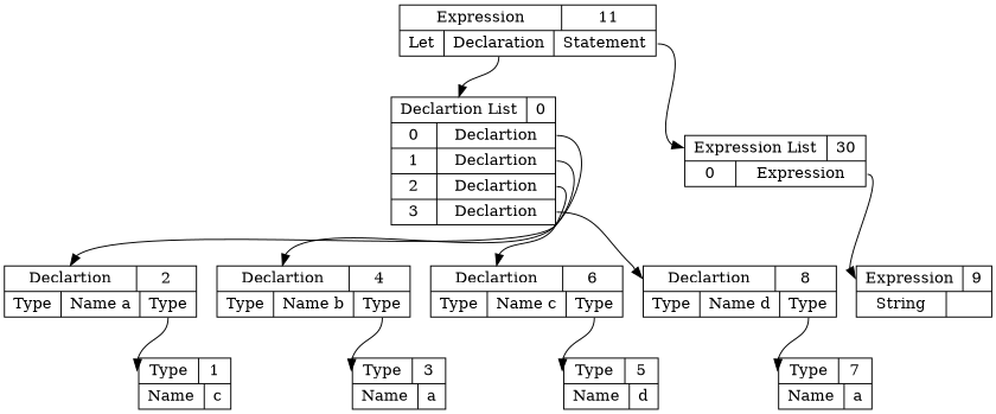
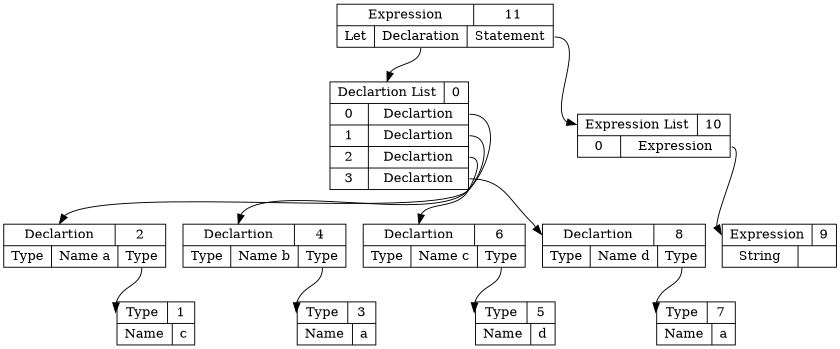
  digraph {
    node [shape=record]
    edge [headport=ptr tailport=ty]
    n1 [label="{ { <ptr> Expression | 11 } |{ Let | <dec> Declaration | <stmt> Statement } } "]
    n2 [label="{ { <ptr> Declartion List | 0 } | { 0 | <pos0> Declartion }| { 1 | <pos1> Declartion }| { 2 | <pos2> Declartion }| { 3 | <pos3> Declartion } }"]
-   n3 [label="{ { <ptr> Expression List | 30 } | { 0 | <pos0> Expression } }"]
+   n3 [label="{ { <ptr> Expression List | 10 } | { 0 | <pos0> Expression } }"]
    n4 [label="{ { <ptr> Declartion | 2 } | {Type | Name a | <ty> Type } }"]
    n5 [label="{ { <ptr> Type | 1 } | { Name | c } } "]
    n6 [label="{ { <ptr> Declartion | 4 } | {Type | Name b | <ty> Type } }"]
    n7 [label="{ { <ptr> Declartion | 6 } | {Type | Name c | <ty> Type } }"]
    n8 [label="{ { <ptr> Declartion | 8 } | {Type | Name d | <ty> Type } }"]
    n9 [label="{ { <ptr> Type | 3 } | { Name | a } } "]
    n10 [label="{ { <ptr> Type | 5 } | { Name | d } } "]
    n11 [label="{ { <ptr> Type | 7 } | { Name | a } } "]
    n12 [label="{ { <ptr> Expression | 9 } |{ String |  } }"]
    n1 -> n2 [tailport=dec]
    n1 -> n3 [tailport=stmt]
    n2 -> n4 [tailport=pos0]
    n2 -> n6 [tailport=pos1]
    n2 -> n7 [tailport=pos2]
    n2 -> n8 [tailport=pos3]
    n3 -> n12 [tailport=pos0]
    n4 -> n5
    n6 -> n9
    n7 -> n10
    n8 -> n11
  }
